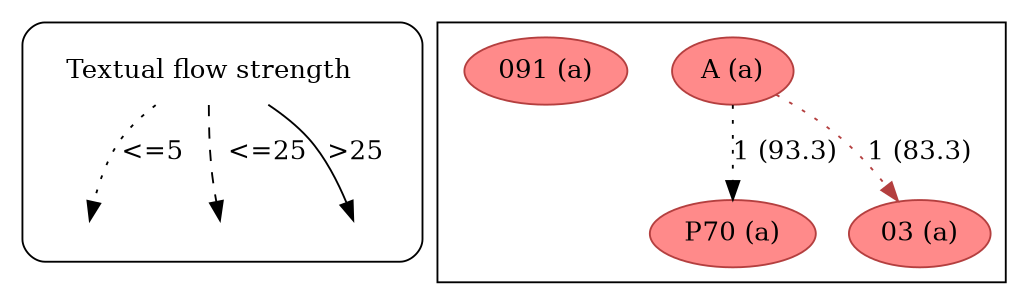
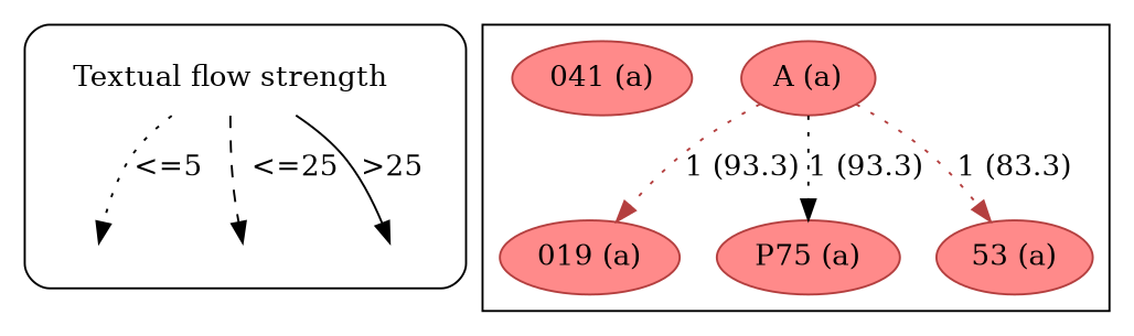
  strict digraph {
    node [style=filled color="#b43f3f" fillcolor="#FF8A8A"]
    edge [style=dotted]
    n1 [label="Textual flow strength" shape=plaintext style="" color="" fillcolor=""]
    leg_e1 [fixedsize=True height=0.2 style=invis color="" fillcolor=""]
    leg_e2 [fixedsize=True height=0.2 style=invis color="" fillcolor=""]
    leg_e3 [fixedsize=True height=0.2 style=invis color="" fillcolor=""]
    n5 [label="A (a)"]
-   n7 [label="P70 (a)"]
-   n8 [label="03 (a)"]
-   n9 [label="091 (a)"]
+   n6 [label="019 (a)"]
+   n7 [label="P75 (a)"]
+   n8 [label="53 (a)"]
+   n9 [label="041 (a)"]
    subgraph cluster_1 {
      style=rounded
      n1
      leg_e1
      leg_e2
      leg_e3
    }
    subgraph cluster_2 {
      n5
+     n6
      n7
      n8
      n9
    }
    n1 -> leg_e1 [label="<=5  "]
    n1 -> leg_e2 [label="  <=25" style=dashed]
    n1 -> leg_e3 [label=">25" style=solid]
+   n5 -> n6 [color="#b43f3f" label="1 (93.3)"]
    n5 -> n7 [color=black label="1 (93.3)"]
    n5 -> n8 [color="#b43f3f" label="1 (83.3)"]
  }
